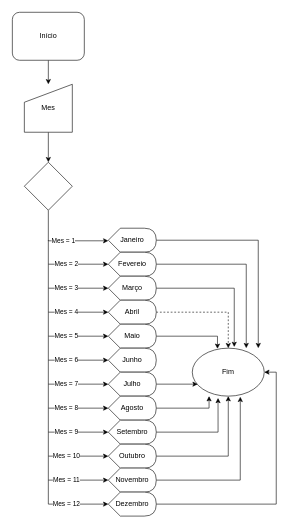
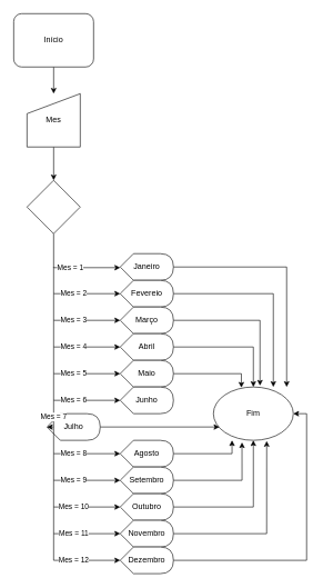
  <mxCell id="0" />
  <mxCell id="1" parent="0" />
  <mxCell id="2" value="" style="edgeStyle=orthogonalEdgeStyle;rounded=0;orthogonalLoop=1;jettySize=auto;html=1;" edge="1" parent="1" source="3" target="5"><mxGeometry relative="1" as="geometry" /></mxCell>
  <mxCell id="3" value="Início" style="whiteSpace=wrap;html=1;rounded=1;" vertex="1" parent="1"><mxGeometry x="20" y="20" width="120" height="80" as="geometry" /></mxCell>
  <mxCell id="4" value="" style="edgeStyle=orthogonalEdgeStyle;rounded=0;orthogonalLoop=1;jettySize=auto;html=1;" edge="1" parent="1" source="5" target="9"><mxGeometry relative="1" as="geometry" /></mxCell>
  <mxCell id="5" value="Mes" style="shape=manualInput;whiteSpace=wrap;html=1;" vertex="1" parent="1"><mxGeometry x="40" y="140" width="80" height="80" as="geometry" /></mxCell>
  <mxCell id="6" style="edgeStyle=orthogonalEdgeStyle;rounded=0;orthogonalLoop=1;jettySize=auto;html=1;entryX=0.917;entryY=0;entryDx=0;entryDy=0;entryPerimeter=0;" edge="1" parent="1" source="7" target="42"><mxGeometry relative="1" as="geometry" /></mxCell>
  <mxCell id="7" value="Janeiro&lt;br&gt;" style="shape=display;whiteSpace=wrap;html=1;" vertex="1" parent="1"><mxGeometry x="180" y="380" width="80" height="40" as="geometry" /></mxCell>
  <mxCell id="8" value="Mes = 1&lt;br&gt;" style="edgeStyle=orthogonalEdgeStyle;rounded=0;orthogonalLoop=1;jettySize=auto;html=1;entryX=0;entryY=0.5;entryDx=0;entryDy=0;entryPerimeter=0;exitX=0.5;exitY=1;exitDx=0;exitDy=0;" edge="1" parent="1" source="9"><mxGeometry relative="1" as="geometry"><mxPoint x="120" y="351" as="sourcePoint" /><mxPoint x="180" y="401" as="targetPoint" /><Array as="points"><mxPoint x="80" y="401" /></Array></mxGeometry></mxCell>
  <mxCell id="9" value="" style="rhombus;whiteSpace=wrap;html=1;" vertex="1" parent="1"><mxGeometry x="40" y="270" width="80" height="80" as="geometry" /></mxCell>
  <mxCell id="10" style="edgeStyle=orthogonalEdgeStyle;rounded=0;orthogonalLoop=1;jettySize=auto;html=1;entryX=0.75;entryY=0;entryDx=0;entryDy=0;entryPerimeter=0;" edge="1" parent="1" source="11" target="42"><mxGeometry relative="1" as="geometry" /></mxCell>
  <mxCell id="11" value="Fevereio" style="shape=display;whiteSpace=wrap;html=1;" vertex="1" parent="1"><mxGeometry x="180" y="420" width="80" height="40" as="geometry" /></mxCell>
  <mxCell id="12" value="Mes = 2" style="edgeStyle=orthogonalEdgeStyle;rounded=0;orthogonalLoop=1;jettySize=auto;html=1;entryX=0;entryY=0.5;entryDx=0;entryDy=0;entryPerimeter=0;" edge="1" parent="1" target="11"><mxGeometry relative="1" as="geometry"><mxPoint x="80" y="400" as="sourcePoint" /><Array as="points"><mxPoint x="80" y="440" /></Array></mxGeometry></mxCell>
  <mxCell id="13" style="edgeStyle=orthogonalEdgeStyle;rounded=0;orthogonalLoop=1;jettySize=auto;html=1;entryX=0.583;entryY=-0.025;entryDx=0;entryDy=0;entryPerimeter=0;" edge="1" parent="1" source="14" target="42"><mxGeometry relative="1" as="geometry" /></mxCell>
  <mxCell id="14" value="Março" style="shape=display;whiteSpace=wrap;html=1;" vertex="1" parent="1"><mxGeometry x="180" y="460" width="80" height="40" as="geometry" /></mxCell>
  <mxCell id="15" value="Mes = 3" style="edgeStyle=orthogonalEdgeStyle;rounded=0;orthogonalLoop=1;jettySize=auto;html=1;entryX=0;entryY=0.5;entryDx=0;entryDy=0;entryPerimeter=0;" edge="1" parent="1" target="14"><mxGeometry relative="1" as="geometry"><mxPoint x="80" y="440" as="sourcePoint" /><Array as="points"><mxPoint x="80" y="480" /></Array></mxGeometry></mxCell>
- <mxCell id="16" style="edgeStyle=orthogonalEdgeStyle;rounded=0;orthogonalLoop=1;jettySize=auto;html=1;exitX=1;exitY=0.5;exitDx=0;exitDy=0;exitPerimeter=0;entryX=0.5;entryY=0;entryDx=0;entryDy=0;dashed=1;" edge="1" parent="1" source="17" target="42"><mxGeometry relative="1" as="geometry" /></mxCell>
+ <mxCell id="16" style="edgeStyle=orthogonalEdgeStyle;rounded=0;orthogonalLoop=1;jettySize=auto;html=1;exitX=1;exitY=0.5;exitDx=0;exitDy=0;exitPerimeter=0;entryX=0.5;entryY=0;entryDx=0;entryDy=0;" edge="1" parent="1" source="17" target="42"><mxGeometry relative="1" as="geometry" /></mxCell>
  <mxCell id="17" value="Abril" style="shape=display;whiteSpace=wrap;html=1;" vertex="1" parent="1"><mxGeometry x="180" y="500" width="80" height="40" as="geometry" /></mxCell>
  <mxCell id="18" value="Mes = 4" style="edgeStyle=orthogonalEdgeStyle;rounded=0;orthogonalLoop=1;jettySize=auto;html=1;entryX=0;entryY=0.5;entryDx=0;entryDy=0;entryPerimeter=0;" edge="1" parent="1" target="17"><mxGeometry relative="1" as="geometry"><mxPoint x="80" y="480" as="sourcePoint" /><Array as="points"><mxPoint x="80" y="520" /></Array></mxGeometry></mxCell>
  <mxCell id="19" style="edgeStyle=orthogonalEdgeStyle;rounded=0;orthogonalLoop=1;jettySize=auto;html=1;entryX=0.35;entryY=0.013;entryDx=0;entryDy=0;entryPerimeter=0;" edge="1" parent="1" source="20" target="42"><mxGeometry relative="1" as="geometry" /></mxCell>
  <mxCell id="20" value="Maio" style="shape=display;whiteSpace=wrap;html=1;" vertex="1" parent="1"><mxGeometry x="180" y="540" width="80" height="40" as="geometry" /></mxCell>
  <mxCell id="21" value="Mes = 5" style="edgeStyle=orthogonalEdgeStyle;rounded=0;orthogonalLoop=1;jettySize=auto;html=1;entryX=0;entryY=0.5;entryDx=0;entryDy=0;entryPerimeter=0;" edge="1" parent="1" target="20"><mxGeometry relative="1" as="geometry"><mxPoint x="80" y="520" as="sourcePoint" /><Array as="points"><mxPoint x="80" y="560" /></Array></mxGeometry></mxCell>
  <mxCell id="22" value="Junho" style="shape=display;whiteSpace=wrap;html=1;" vertex="1" parent="1"><mxGeometry x="180" y="580" width="80" height="40" as="geometry" /></mxCell>
  <mxCell id="23" value="Mes = 6" style="edgeStyle=orthogonalEdgeStyle;rounded=0;orthogonalLoop=1;jettySize=auto;html=1;entryX=0;entryY=0.5;entryDx=0;entryDy=0;entryPerimeter=0;" edge="1" parent="1" target="22"><mxGeometry relative="1" as="geometry"><mxPoint x="80" y="560" as="sourcePoint" /><Array as="points"><mxPoint x="80" y="600" /></Array></mxGeometry></mxCell>
  <mxCell id="24" style="edgeStyle=orthogonalEdgeStyle;rounded=0;orthogonalLoop=1;jettySize=auto;html=1;entryX=0.075;entryY=0.75;entryDx=0;entryDy=0;entryPerimeter=0;" edge="1" parent="1" source="25" target="42"><mxGeometry relative="1" as="geometry" /></mxCell>
- <mxCell id="25" value="Julho" style="shape=display;whiteSpace=wrap;html=1;" vertex="1" parent="1"><mxGeometry x="180" y="620" width="80" height="40" as="geometry" /></mxCell>
+ <mxCell id="25" value="Julho" style="shape=display;whiteSpace=wrap;html=1;" vertex="1" parent="1"><mxGeometry x="70" y="620" width="80" height="40" as="geometry" /></mxCell>
  <mxCell id="26" value="Mes = 7" style="edgeStyle=orthogonalEdgeStyle;rounded=0;orthogonalLoop=1;jettySize=auto;html=1;entryX=0;entryY=0.5;entryDx=0;entryDy=0;entryPerimeter=0;" edge="1" parent="1" target="25"><mxGeometry relative="1" as="geometry"><mxPoint x="80" y="600" as="sourcePoint" /><Array as="points"><mxPoint x="80" y="640" /></Array></mxGeometry></mxCell>
  <mxCell id="27" style="edgeStyle=orthogonalEdgeStyle;rounded=0;orthogonalLoop=1;jettySize=auto;html=1;entryX=0.233;entryY=1;entryDx=0;entryDy=0;entryPerimeter=0;" edge="1" parent="1" source="28" target="42"><mxGeometry relative="1" as="geometry" /></mxCell>
  <mxCell id="28" value="Agosto" style="shape=display;whiteSpace=wrap;html=1;" vertex="1" parent="1"><mxGeometry x="180" y="660" width="80" height="40" as="geometry" /></mxCell>
  <mxCell id="29" value="Mes = 8" style="edgeStyle=orthogonalEdgeStyle;rounded=0;orthogonalLoop=1;jettySize=auto;html=1;entryX=0;entryY=0.5;entryDx=0;entryDy=0;entryPerimeter=0;" edge="1" parent="1" target="28"><mxGeometry relative="1" as="geometry"><mxPoint x="80" y="640" as="sourcePoint" /><Array as="points"><mxPoint x="80" y="680" /></Array></mxGeometry></mxCell>
  <mxCell id="30" style="edgeStyle=orthogonalEdgeStyle;rounded=0;orthogonalLoop=1;jettySize=auto;html=1;entryX=0.358;entryY=1.038;entryDx=0;entryDy=0;entryPerimeter=0;" edge="1" parent="1" source="31" target="42"><mxGeometry relative="1" as="geometry" /></mxCell>
  <mxCell id="31" value="Setembro" style="shape=display;whiteSpace=wrap;html=1;" vertex="1" parent="1"><mxGeometry x="180" y="700" width="80" height="40" as="geometry" /></mxCell>
  <mxCell id="32" value="Mes = 9" style="edgeStyle=orthogonalEdgeStyle;rounded=0;orthogonalLoop=1;jettySize=auto;html=1;entryX=0;entryY=0.5;entryDx=0;entryDy=0;entryPerimeter=0;" edge="1" parent="1" target="31"><mxGeometry relative="1" as="geometry"><mxPoint x="80" y="680" as="sourcePoint" /><Array as="points"><mxPoint x="80" y="720" /></Array></mxGeometry></mxCell>
  <mxCell id="33" style="edgeStyle=orthogonalEdgeStyle;rounded=0;orthogonalLoop=1;jettySize=auto;html=1;entryX=0.5;entryY=1;entryDx=0;entryDy=0;" edge="1" parent="1" source="34" target="42"><mxGeometry relative="1" as="geometry" /></mxCell>
  <mxCell id="34" value="Outubro" style="shape=display;whiteSpace=wrap;html=1;" vertex="1" parent="1"><mxGeometry x="180" y="740" width="80" height="40" as="geometry" /></mxCell>
  <mxCell id="35" value="Mes = 10" style="edgeStyle=orthogonalEdgeStyle;rounded=0;orthogonalLoop=1;jettySize=auto;html=1;entryX=0;entryY=0.5;entryDx=0;entryDy=0;entryPerimeter=0;" edge="1" parent="1" target="34"><mxGeometry relative="1" as="geometry"><mxPoint x="80" y="720" as="sourcePoint" /><Array as="points"><mxPoint x="80" y="760" /></Array></mxGeometry></mxCell>
  <mxCell id="36" style="edgeStyle=orthogonalEdgeStyle;rounded=0;orthogonalLoop=1;jettySize=auto;html=1;entryX=0.667;entryY=1.013;entryDx=0;entryDy=0;entryPerimeter=0;" edge="1" parent="1" source="37" target="42"><mxGeometry relative="1" as="geometry" /></mxCell>
  <mxCell id="37" value="Novembro" style="shape=display;whiteSpace=wrap;html=1;" vertex="1" parent="1"><mxGeometry x="180" y="780" width="80" height="40" as="geometry" /></mxCell>
  <mxCell id="38" value="Mes = 11" style="edgeStyle=orthogonalEdgeStyle;rounded=0;orthogonalLoop=1;jettySize=auto;html=1;entryX=0;entryY=0.5;entryDx=0;entryDy=0;entryPerimeter=0;" edge="1" parent="1" target="37"><mxGeometry relative="1" as="geometry"><mxPoint x="80" y="760" as="sourcePoint" /><Array as="points"><mxPoint x="80" y="800" /></Array></mxGeometry></mxCell>
  <mxCell id="39" style="edgeStyle=orthogonalEdgeStyle;rounded=0;orthogonalLoop=1;jettySize=auto;html=1;entryX=1;entryY=0.5;entryDx=0;entryDy=0;" edge="1" parent="1" source="40" target="42"><mxGeometry relative="1" as="geometry" /></mxCell>
  <mxCell id="40" value="Dezembro" style="shape=display;whiteSpace=wrap;html=1;" vertex="1" parent="1"><mxGeometry x="180" y="820" width="80" height="40" as="geometry" /></mxCell>
  <mxCell id="41" value="Mes = 12" style="edgeStyle=orthogonalEdgeStyle;rounded=0;orthogonalLoop=1;jettySize=auto;html=1;entryX=0;entryY=0.5;entryDx=0;entryDy=0;entryPerimeter=0;" edge="1" parent="1" target="40"><mxGeometry relative="1" as="geometry"><mxPoint x="80" y="800" as="sourcePoint" /><Array as="points"><mxPoint x="80" y="840" /></Array></mxGeometry></mxCell>
  <mxCell id="42" value="Fim" style="ellipse;whiteSpace=wrap;html=1;" vertex="1" parent="1"><mxGeometry x="320" y="580" width="120" height="80" as="geometry" /></mxCell>
